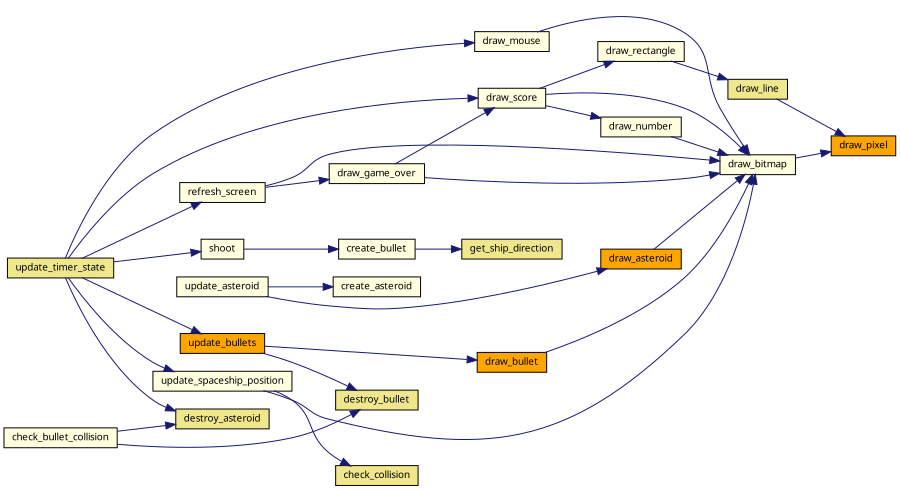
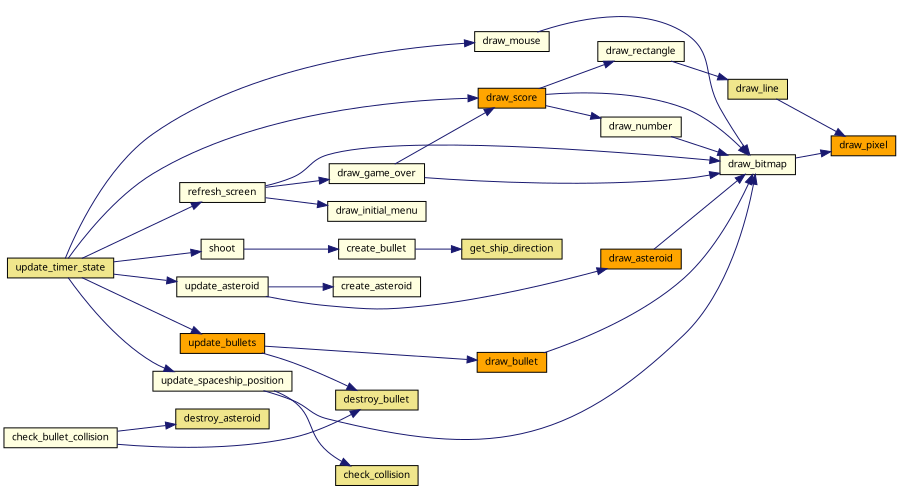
  digraph {
    fontname="Noto Sans"
    rankdir=LR
    node [color=black fillcolor=lightyellow fontname="Noto Sans" fontsize=10 shape=record style=filled]
    edge [color=midnightblue fontname="Noto Sans" fontsize=10 labelfontname=Helvetica labelfontsize=10 style=solid]
    n1 [fillcolor=khaki fontcolor=black height=0.2 label=update_timer_state width=0.4]
    n2 [height=0.2 label=draw_mouse width=0.4]
-   n3 [height=0.2 label=draw_score width=0.4]
+   n3 [fillcolor=orange height=0.2 label=draw_score width=0.4]
    n4 [height=0.2 label=refresh_screen width=0.4]
    n5 [height=0.2 label=shoot width=0.4]
    n6 [height=0.2 label=update_asteroid width=0.4]
    n7 [fillcolor=orange height=0.2 label=update_bullets width=0.4]
    n8 [height=0.2 label=update_spaceship_position width=0.4]
    n9 [height=0.2 label=check_bullet_collision width=0.4]
    n10 [fillcolor=khaki height=0.2 label=destroy_asteroid width=0.4]
    n11 [fillcolor=khaki height=0.2 label=destroy_bullet width=0.4]
    n12 [height=0.2 label=draw_bitmap width=0.4]
    n13 [height=0.2 label=draw_number width=0.4]
    n14 [height=0.2 label=draw_rectangle width=0.4]
    n15 [height=0.2 label=draw_game_over width=0.4]
+   n16 [height=0.2 label=draw_initial_menu width=0.4]
    n17 [height=0.2 label=create_bullet width=0.4]
    n18 [height=0.2 label=create_asteroid width=0.4]
    n19 [fillcolor=orange height=0.2 label=draw_asteroid width=0.4]
    n20 [fillcolor=orange height=0.2 label=draw_bullet width=0.4]
    n21 [fillcolor=khaki height=0.2 label=check_collision width=0.4]
    n22 [fillcolor=orange height=0.2 label=draw_pixel width=0.4]
    n23 [fillcolor=khaki height=0.2 label=draw_line width=0.4]
    n24 [fillcolor=khaki height=0.2 label=get_ship_direction width=0.4]
    n1 -> n2
    n1 -> n3
    n1 -> n4
    n1 -> n5
-   n1 -> n10
+   n1 -> n6
    n1 -> n7
    n1 -> n8
    n2 -> n12
    n3 -> n12
    n3 -> n13
    n3 -> n14
    n4 -> n12
    n4 -> n15
+   n4 -> n16
    n5 -> n17
    n6 -> n18
    n6 -> n19
    n7 -> n11
    n7 -> n20
    n8 -> n12
    n8 -> n21
    n9 -> n10
    n9 -> n11
    n12 -> n22
    n13 -> n12
    n14 -> n23
    n15 -> n3
    n15 -> n12
    n17 -> n24
    n19 -> n12
    n20 -> n12
    n23 -> n22
  }
